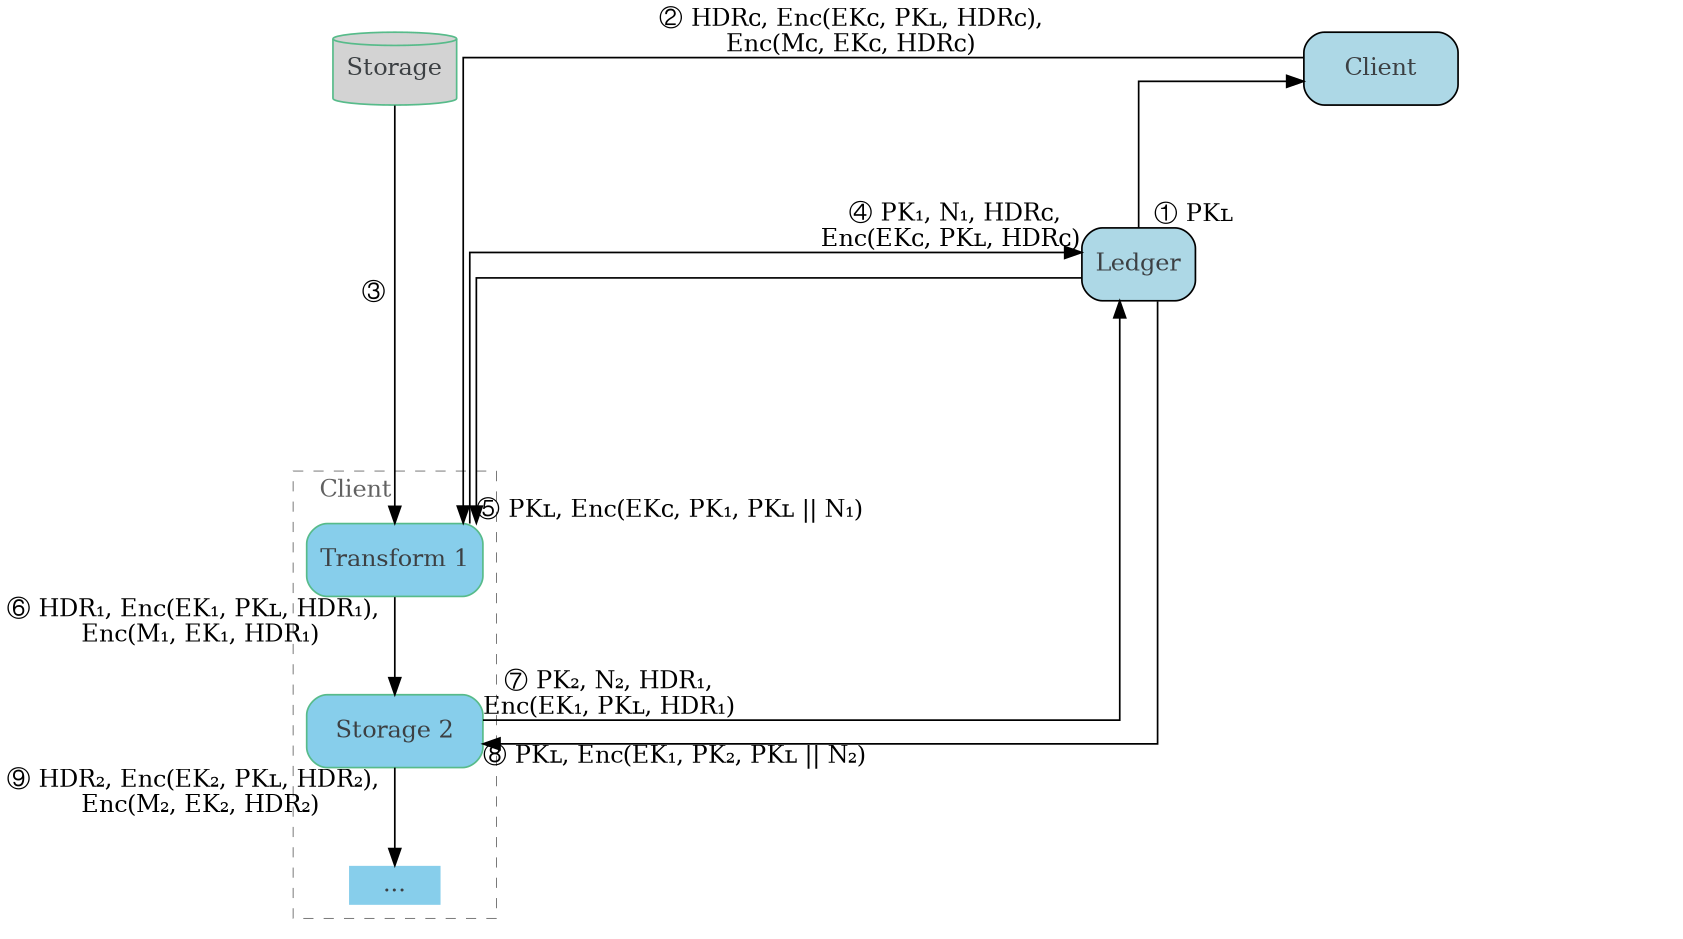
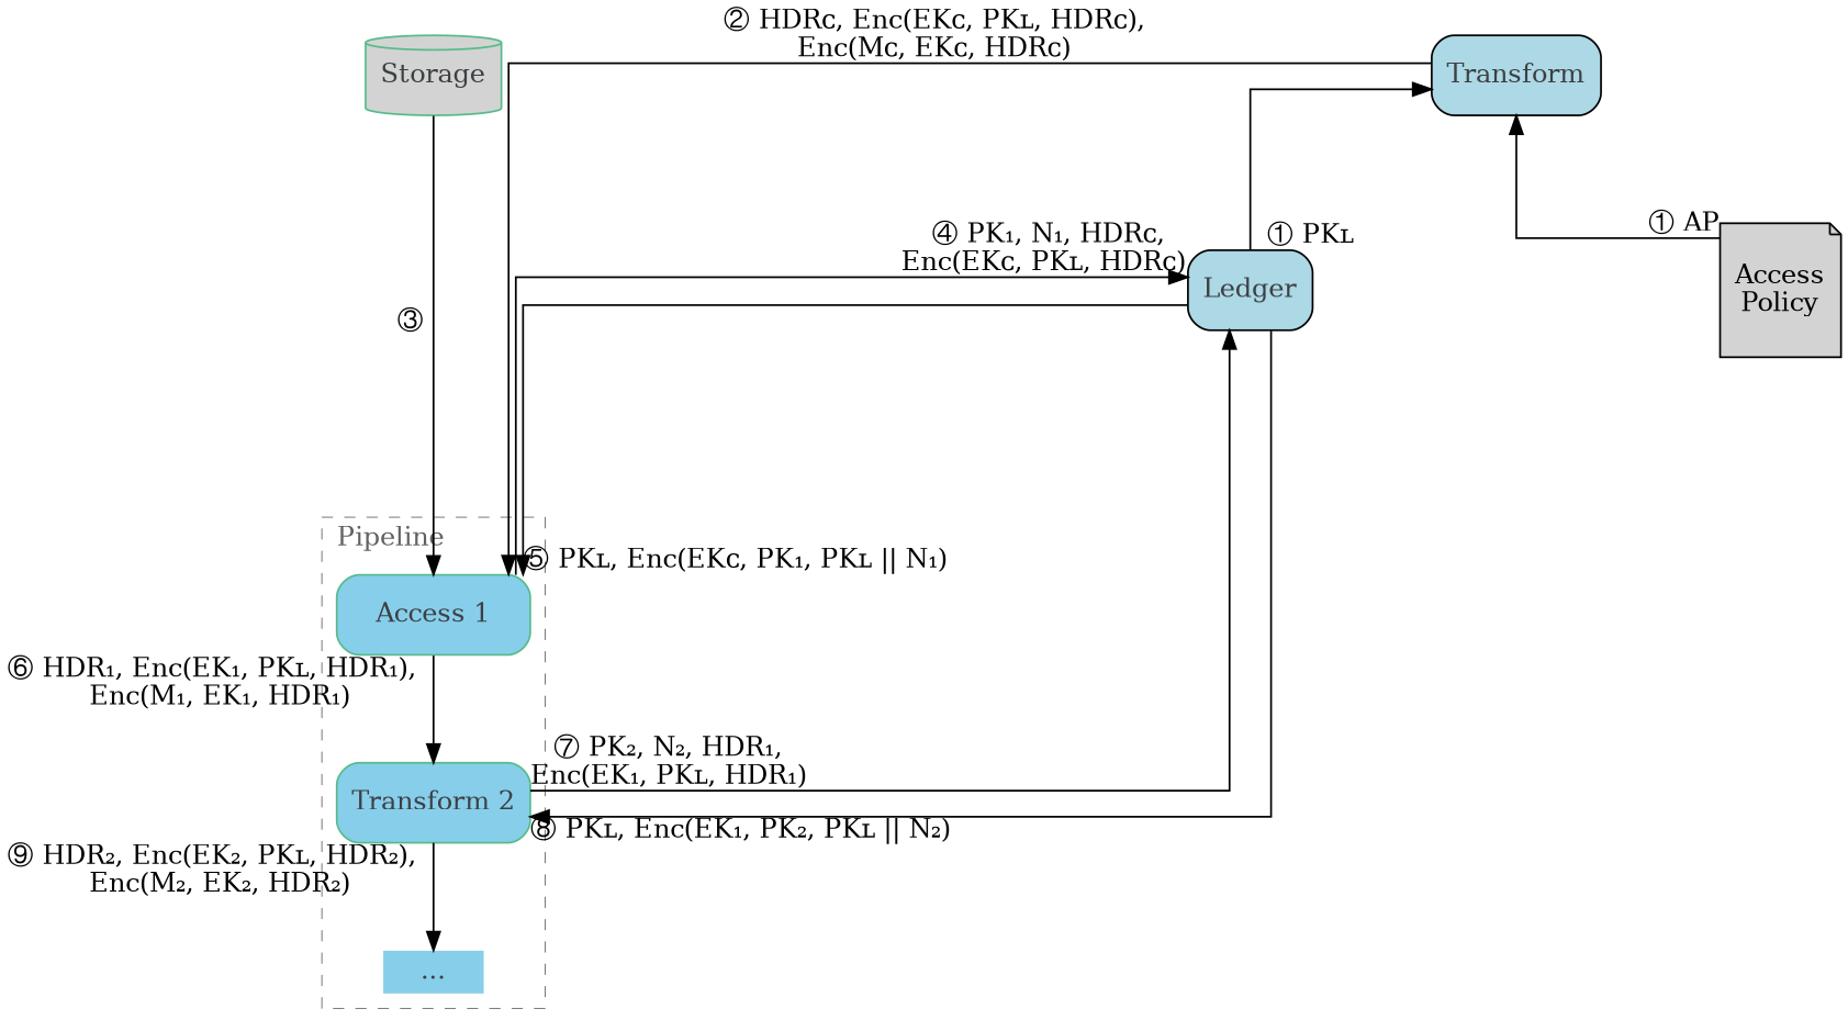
  digraph {
    nodesep=1
    ranksep=0.8
    splines=ortho
    node [fillcolor=skyblue fontcolor="#3c4043" shape=box style="filled,rounded"]
    Ledger [color=black fillcolor=lightblue height=0.6]
-   n2 [color="#57bb8a" height=0.6 label="Transform 1"]
-   n3 [color="#57bb8a" height=0.6 label="Storage 2"]
+   n2 [color="#57bb8a" height=0.6 label="Access 1"]
+   n3 [color="#57bb8a" height=0.6 label="Transform 2"]
    Storage [color="#57bb8a" fillcolor=lightgrey height=0.6 shape=cylinder]
-   Client [fillcolor=lightblue height=0.6]
+   Client [fillcolor=lightblue height=0.6 label=Transform]
    n6 [height=0.2 label="..." shape=none style=filled]
+   n7 [fillcolor=lightgrey fontcolor=black height=1 label="Access\nPolicy" shape=note style=filled]
    subgraph sub_1 {
      Ledger
      n2
      n3
    }
    subgraph sub_2 {
      rank=same
      Storage
      Client
    }
    subgraph cluster_3 {
      fontcolor="#616161"
-     label=Client
+     label=Pipeline
      labeljust=l
      pencolor="#616161"
      penwidth=0.5
      style=dashed
      n2
      n3
      n6
    }
    Ledger -> n2 [constraint=false dir=back labelangle=8 labeldistance=13 minlen=3.5 taillabel=" ④ PK₁, N₁, HDRᴄ,\nEnc(EKᴄ, PKʟ, HDRᴄ)"]
    Ledger -> n2 [constraint=false headlabel="⑤ PKʟ, Enc(EKᴄ, PK₁, PKʟ || N₁)" labelangle=6 labeldistance=11 minlen=3.5]
    Ledger -> n3 [constraint=false dir=back headlabel="⑦ PK₂, N₂, HDR₁,\nEnc(EK₁, PKʟ, HDR₁)" labelangle=-8 labeldistance=13]
    Ledger -> n3 [constraint=false headlabel="⑧ PKʟ, Enc(EK₁, PK₂, PKʟ || N₂)" labelangle=6 labeldistance=12]
    n2 -> n3 [labelangle=70 labeldistance=11 taillabel="⑥ HDR₁, Enc(EK₁, PKʟ, HDR₁),  \nEnc(M₁, EK₁, HDR₁)" weight=2]
    n3 -> n6 [labelangle=70 labeldistance=11 taillabel="⑨ HDR₂, Enc(EK₂, PKʟ, HDR₂),  \nEnc(M₂, EK₂, HDR₂)"]
    Storage -> n2 [weight=2 xlabel=" ③ "]
    Client -> Ledger [dir=back headlabel="  ① PKʟ" labelangle=-40 labeldistance=3.5]
    Client -> n2 [minlen=3.5 xlabel="② HDRᴄ, Enc(EKᴄ, PKʟ, HDRᴄ),\nEnc(Mᴄ, EKᴄ, HDRᴄ)"]
+   Client -> n7 [dir=back headlabel=" ① AP"]
  }
